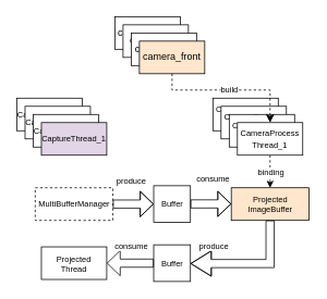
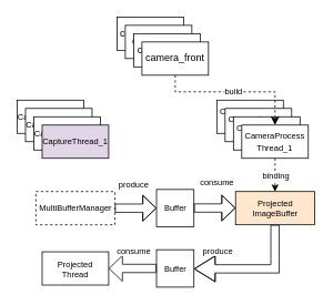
  <mxCell id="0" />
  <mxCell id="1" parent="0" />
  <mxCell id="2" value="&lt;font style=&quot;font-size: 10px;&quot;&gt;CaptureThread_4&lt;/font&gt;" style="rounded=0;whiteSpace=wrap;html=1;" parent="1" vertex="1"><mxGeometry x="20" y="120" width="80" height="40" as="geometry" /></mxCell>
  <mxCell id="3" value="camera_back" style="rounded=0;whiteSpace=wrap;html=1;" parent="1" vertex="1"><mxGeometry x="140" y="20" width="80" height="40" as="geometry" /></mxCell>
  <mxCell id="4" value="camera_left" style="rounded=0;whiteSpace=wrap;html=1;" parent="1" vertex="1"><mxGeometry x="150" y="30" width="80" height="40" as="geometry" /></mxCell>
  <mxCell id="5" value="camera_right" style="rounded=0;whiteSpace=wrap;html=1;" parent="1" vertex="1"><mxGeometry x="160" y="40" width="80" height="40" as="geometry" /></mxCell>
- <mxCell id="6" value="camera_front" style="rounded=0;whiteSpace=wrap;html=1;fillColor=#ffe6cc;" parent="1" vertex="1"><mxGeometry x="170" y="50" width="80" height="40" as="geometry" /></mxCell>
+ <mxCell id="6" value="camera_front" style="rounded=0;whiteSpace=wrap;html=1;" parent="1" vertex="1"><mxGeometry x="170" y="50" width="80" height="40" as="geometry" /></mxCell>
  <mxCell id="7" value="&lt;font style=&quot;font-size: 10px;&quot;&gt;CaptureThread_3&lt;/font&gt;" style="rounded=0;whiteSpace=wrap;html=1;" parent="1" vertex="1"><mxGeometry x="30" y="130" width="80" height="40" as="geometry" /></mxCell>
  <mxCell id="8" value="&lt;font style=&quot;font-size: 10px;&quot;&gt;CaptureThread_2&lt;/font&gt;" style="rounded=0;whiteSpace=wrap;html=1;" parent="1" vertex="1"><mxGeometry x="40" y="140" width="80" height="40" as="geometry" /></mxCell>
  <mxCell id="9" value="&lt;font style=&quot;font-size: 10px;&quot;&gt;CaptureThread_1&lt;/font&gt;" style="rounded=0;whiteSpace=wrap;html=1;fillColor=#e1d5e7;" parent="1" vertex="1"><mxGeometry x="50" y="150" width="80" height="40" as="geometry" /></mxCell>
  <mxCell id="10" value="&lt;span style=&quot;font-size: 10px;&quot;&gt;CameraProcess&lt;br&gt;Thread_1&lt;br&gt;&lt;/span&gt;" style="rounded=0;whiteSpace=wrap;html=1;align=center;" parent="1" vertex="1"><mxGeometry x="260" y="120" width="80" height="40" as="geometry" /></mxCell>
  <mxCell id="11" value="&lt;span style=&quot;font-size: 10px;&quot;&gt;CameraProcess&lt;br&gt;Thread_1&lt;br&gt;&lt;/span&gt;" style="rounded=0;whiteSpace=wrap;html=1;align=center;" parent="1" vertex="1"><mxGeometry x="270" y="130" width="80" height="40" as="geometry" /></mxCell>
  <mxCell id="12" value="&lt;span style=&quot;font-size: 10px;&quot;&gt;CameraProcess&lt;br&gt;Thread_1&lt;br&gt;&lt;/span&gt;" style="rounded=0;whiteSpace=wrap;html=1;align=center;" parent="1" vertex="1"><mxGeometry x="280" y="140" width="80" height="40" as="geometry" /></mxCell>
  <mxCell id="13" value="" style="edgeStyle=orthogonalEdgeStyle;rounded=0;orthogonalLoop=1;jettySize=auto;html=1;dashed=1;fontSize=10;" parent="1" source="15" target="19" edge="1"><mxGeometry relative="1" as="geometry" /></mxCell>
  <mxCell id="14" value="binding" style="edgeLabel;html=1;align=center;verticalAlign=middle;resizable=0;points=[];fontSize=10;" parent="13" vertex="1" connectable="0"><mxGeometry x="-0.2" y="1" relative="1" as="geometry"><mxPoint x="-1" y="4" as="offset" /></mxGeometry></mxCell>
  <mxCell id="15" value="&lt;span style=&quot;font-size: 10px;&quot;&gt;CameraProcess&lt;br&gt;Thread_1&lt;br&gt;&lt;/span&gt;" style="rounded=0;whiteSpace=wrap;html=1;align=center;" parent="1" vertex="1"><mxGeometry x="290" y="150" width="80" height="40" as="geometry" /></mxCell>
  <mxCell id="16" value="" style="edgeStyle=elbowEdgeStyle;elbow=vertical;endArrow=classic;html=1;curved=0;rounded=0;endSize=8;startSize=8;dashed=1;fontSize=10;entryX=0.5;entryY=0;entryDx=0;entryDy=0;" parent="1" target="15" edge="1"><mxGeometry width="50" height="50" relative="1" as="geometry"><mxPoint x="210" y="90" as="sourcePoint" /><mxPoint x="100" y="160" as="targetPoint" /><Array as="points"><mxPoint x="270" y="110" /></Array></mxGeometry></mxCell>
  <mxCell id="17" value="build" style="edgeLabel;html=1;align=center;verticalAlign=middle;resizable=0;points=[];fontSize=10;" parent="16" vertex="1" connectable="0"><mxGeometry x="-0.009" y="2" relative="1" as="geometry"><mxPoint as="offset" /></mxGeometry></mxCell>
  <mxCell id="18" value="MultiBufferManager" style="rounded=0;whiteSpace=wrap;html=1;fontSize=10;dashed=1;" parent="1" vertex="1"><mxGeometry x="42.5" y="230" width="95" height="40" as="geometry" /></mxCell>
  <mxCell id="19" value="Projected&lt;br&gt;ImageBuffer" style="rounded=0;whiteSpace=wrap;html=1;fontSize=10;fillColor=#ffe6cc;" parent="1" vertex="1"><mxGeometry x="282.5" y="230" width="95" height="40" as="geometry" /></mxCell>
  <mxCell id="20" value="Buffer" style="whiteSpace=wrap;html=1;aspect=fixed;fontSize=10;" parent="1" vertex="1"><mxGeometry x="187.5" y="227.5" width="45" height="45" as="geometry" /></mxCell>
  <mxCell id="21" value="" style="shape=flexArrow;endArrow=classic;html=1;rounded=0;fontSize=10;exitX=1;exitY=0.5;exitDx=0;exitDy=0;entryX=0;entryY=0.5;entryDx=0;entryDy=0;startSize=5;endSize=5;strokeWidth=1;" parent="1" source="18" target="20" edge="1"><mxGeometry width="50" height="50" relative="1" as="geometry"><mxPoint x="150" y="230" as="sourcePoint" /><mxPoint x="200" y="180" as="targetPoint" /><Array as="points"><mxPoint x="150" y="250" /></Array></mxGeometry></mxCell>
  <mxCell id="22" value="produce" style="edgeLabel;html=1;align=center;verticalAlign=middle;resizable=0;points=[];fontSize=10;" parent="21" vertex="1" connectable="0"><mxGeometry x="-0.148" y="1" relative="1" as="geometry"><mxPoint x="1" y="-29" as="offset" /></mxGeometry></mxCell>
  <mxCell id="23" value="" style="shape=flexArrow;endArrow=classic;html=1;rounded=0;fontSize=10;exitX=1;exitY=0.5;exitDx=0;exitDy=0;entryX=0;entryY=0.5;entryDx=0;entryDy=0;startSize=5;endSize=5;strokeWidth=1;" parent="1" edge="1"><mxGeometry width="50" height="50" relative="1" as="geometry"><mxPoint x="232.5" y="249.8" as="sourcePoint" /><mxPoint x="282.5" y="249.8" as="targetPoint" /><Array as="points"><mxPoint x="245" y="249.8" /></Array></mxGeometry></mxCell>
  <mxCell id="24" value="consume" style="edgeLabel;html=1;align=center;verticalAlign=middle;resizable=0;points=[];fontSize=10;" parent="23" vertex="1" connectable="0"><mxGeometry relative="1" as="geometry"><mxPoint x="2" y="-31" as="offset" /></mxGeometry></mxCell>
  <mxCell id="25" value="Projected&lt;br&gt;Thread" style="rounded=0;whiteSpace=wrap;html=1;fontSize=10;" parent="1" vertex="1"><mxGeometry x="50" y="302.5" width="80" height="40" as="geometry" /></mxCell>
  <mxCell id="26" value="Buffer" style="whiteSpace=wrap;html=1;aspect=fixed;fontSize=10;" parent="1" vertex="1"><mxGeometry x="187.5" y="300" width="45" height="45" as="geometry" /></mxCell>
  <mxCell id="27" value="" style="edgeStyle=elbowEdgeStyle;elbow=vertical;endArrow=classic;html=1;curved=0;rounded=0;endSize=8;startSize=8;strokeWidth=1;fontSize=10;shape=flexArrow;exitX=0.5;exitY=1;exitDx=0;exitDy=0;entryX=1;entryY=0.5;entryDx=0;entryDy=0;" parent="1" source="19" target="26" edge="1"><mxGeometry width="50" height="50" relative="1" as="geometry"><mxPoint x="300" y="380" as="sourcePoint" /><mxPoint x="350" y="330" as="targetPoint" /><Array as="points"><mxPoint x="290" y="323" /></Array></mxGeometry></mxCell>
  <mxCell id="28" value="produce" style="edgeLabel;html=1;align=center;verticalAlign=middle;resizable=0;points=[];fontSize=10;" parent="1" vertex="1" connectable="0"><mxGeometry x="260" y="300" as="geometry" /></mxCell>
  <mxCell id="29" value="" style="shape=flexArrow;endArrow=classic;html=1;rounded=0;fontSize=10;exitX=0;exitY=0.5;exitDx=0;exitDy=0;entryX=1;entryY=0.5;entryDx=0;entryDy=0;startSize=5;endSize=5;strokeWidth=1;" parent="1" source="26" target="25" edge="1"><mxGeometry width="50" height="50" relative="1" as="geometry"><mxPoint x="110" y="400" as="sourcePoint" /><mxPoint x="160" y="400" as="targetPoint" /><Array as="points" /></mxGeometry></mxCell>
  <mxCell id="30" value="consume" style="edgeLabel;html=1;align=center;verticalAlign=middle;resizable=0;points=[];fontSize=10;" parent="29" vertex="1" connectable="0"><mxGeometry relative="1" as="geometry"><mxPoint x="1" y="-22" as="offset" /></mxGeometry></mxCell>
